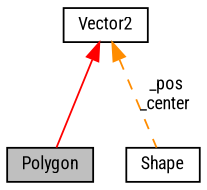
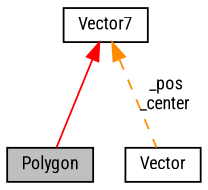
  digraph {
    fontname="Roboto Condensed"
    node [color=black fillcolor=white fontname="Roboto Condensed" fontsize=10 shape=record style=filled]
    edge [dir=back fontname="Roboto Condensed" fontsize=10 labelfontname=Helvetica labelfontsize=10]
    n1 [fillcolor=grey75 fontcolor=black height=0.2 label=Polygon width=0.4]
-   n2 [height=0.2 label=Shape width=0.4]
-   n3 [height=0.2 label=Vector2 width=0.4]
+   n2 [height=0.2 label=Vector width=0.4]
+   n3 [height=0.2 label=Vector7 width=0.4]
    n3 -> n1 [color=red style=solid]
    n3 -> n2 [color=darkorange label=" _pos\n_center" style=dashed]
  }
